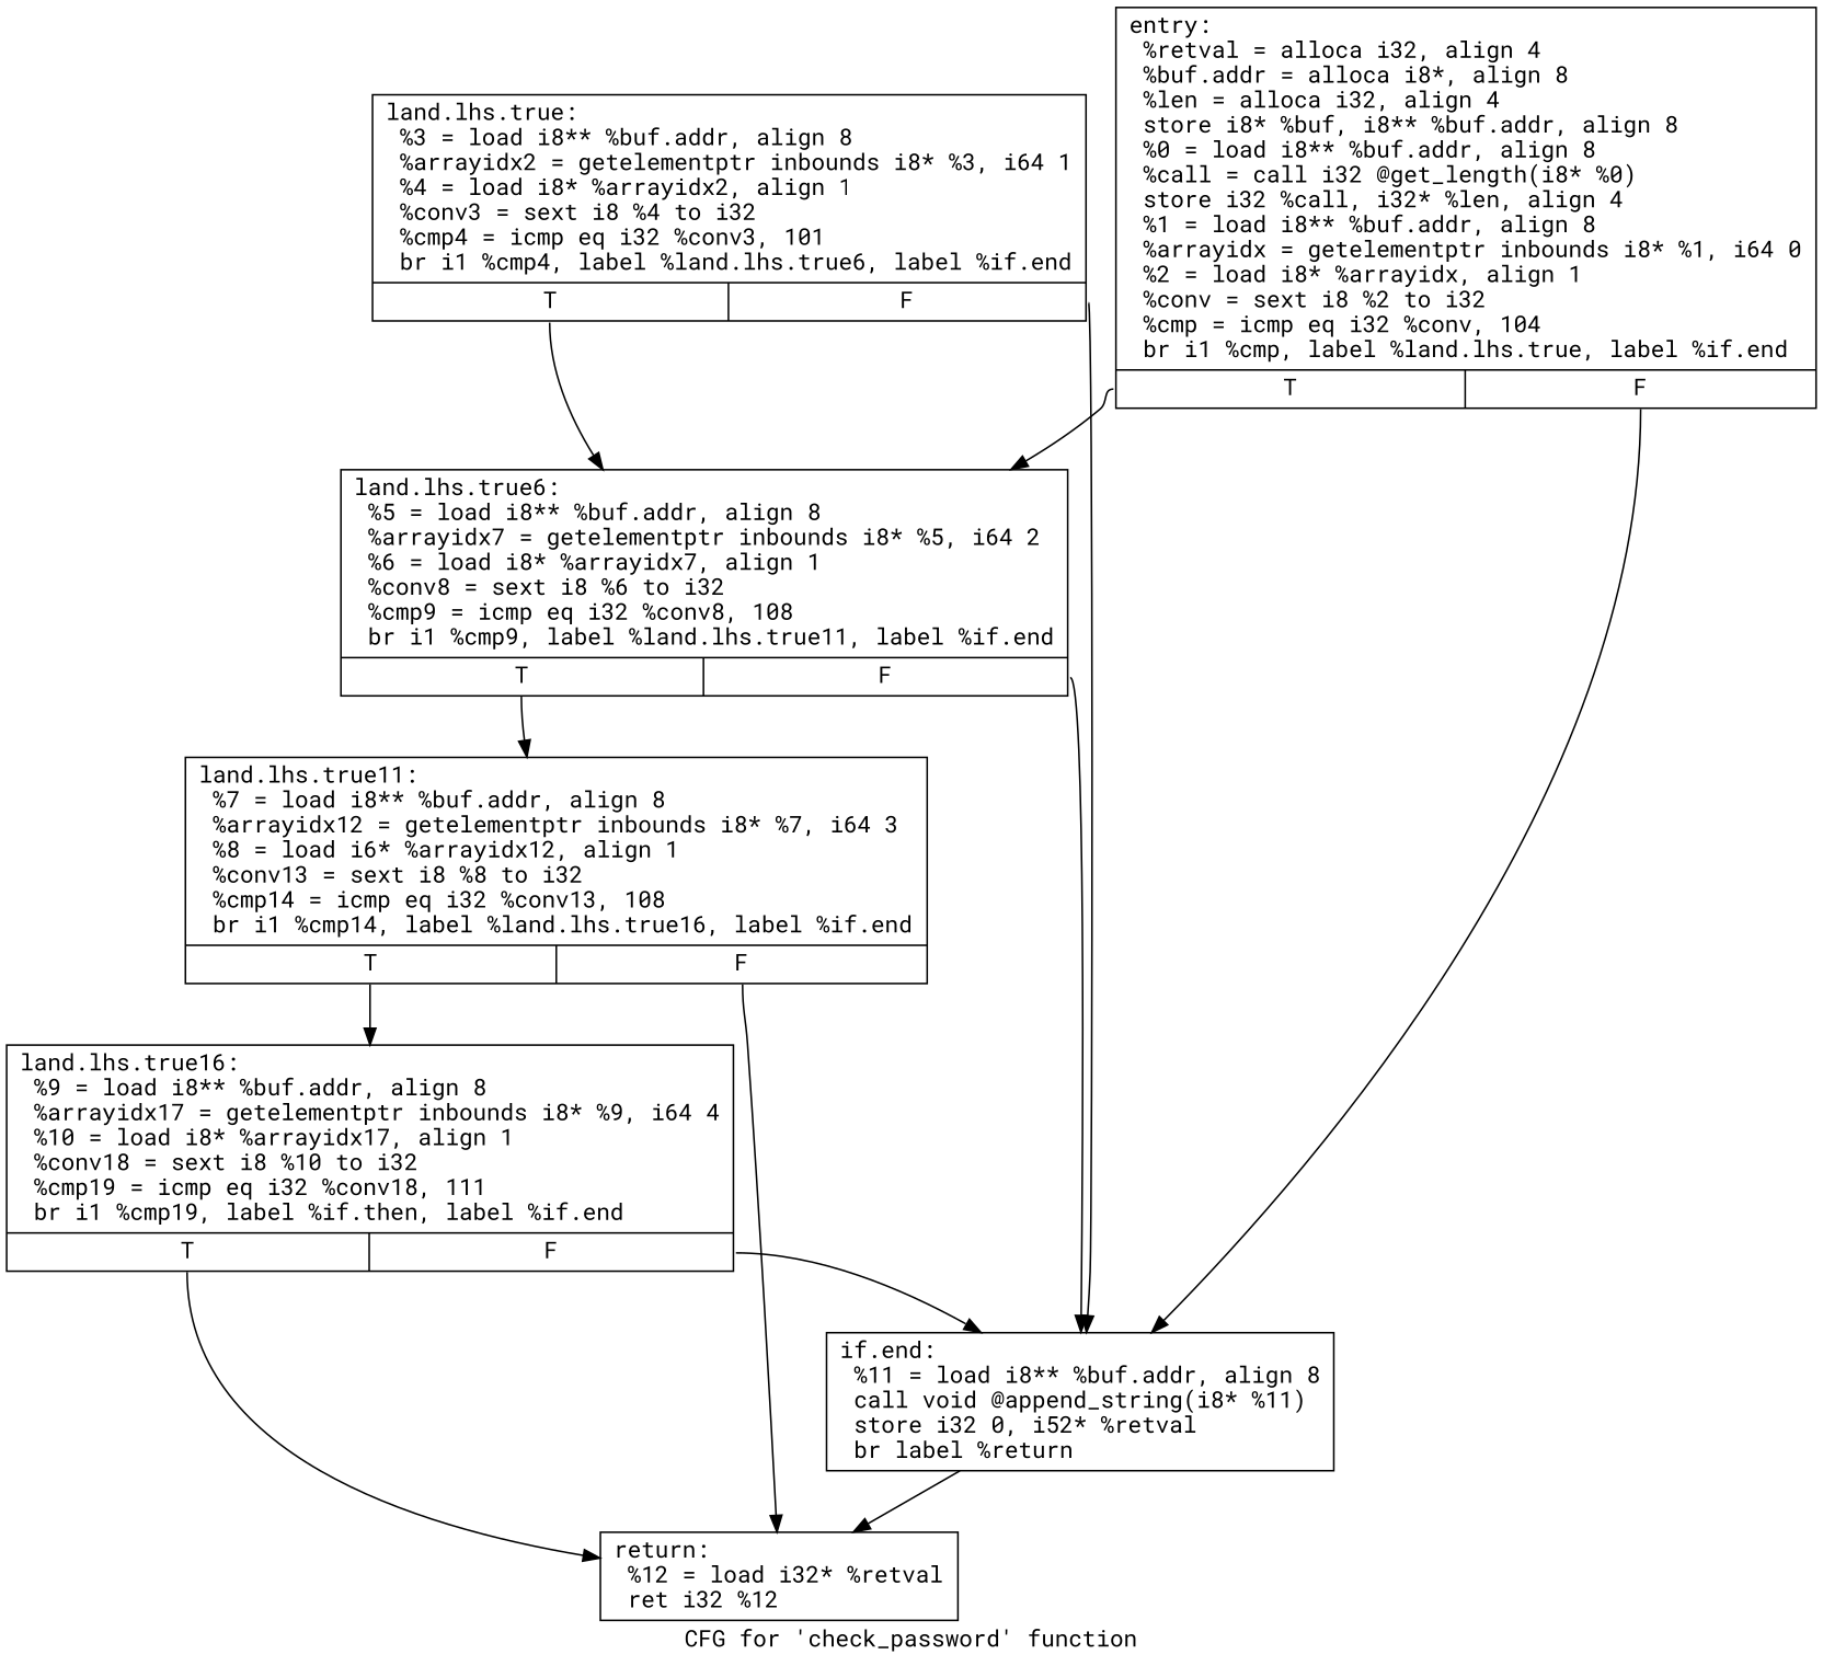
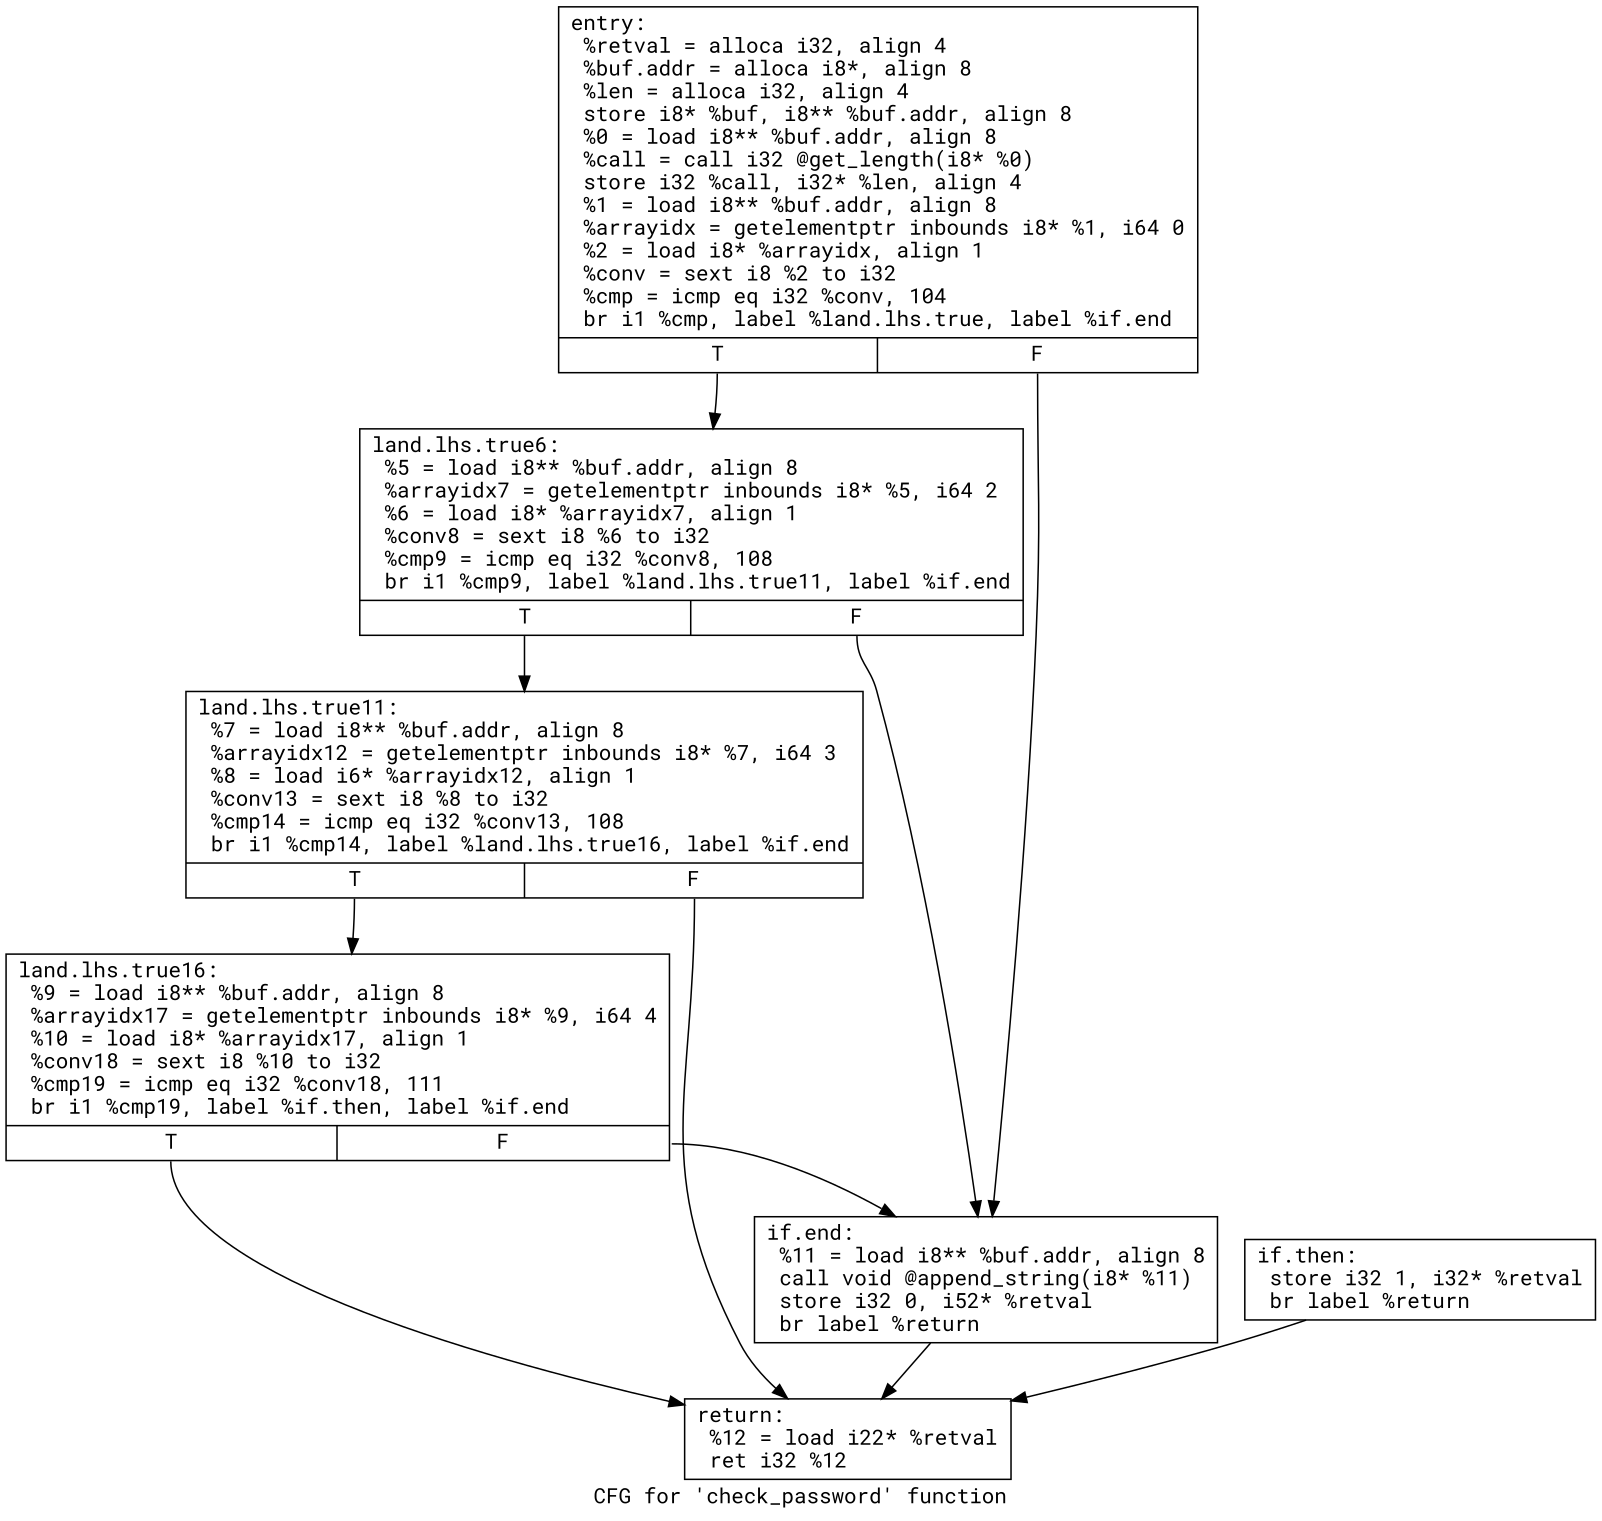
  digraph {
    fontname="Roboto Mono"
    label="CFG for 'check_password' function"
    node [fontname="Roboto Mono" shape=record]
    edge [fontname="Roboto Mono" tailport=s0]
    n1 [label="{entry:\l  %retval = alloca i32, align 4\l  %buf.addr = alloca i8*, align 8\l  %len = alloca i32, align 4\l  store i8* %buf, i8** %buf.addr, align 8\l  %0 = load i8** %buf.addr, align 8\l  %call = call i32 @get_length(i8* %0)\l  store i32 %call, i32* %len, align 4\l  %1 = load i8** %buf.addr, align 8\l  %arrayidx = getelementptr inbounds i8* %1, i64 0\l  %2 = load i8* %arrayidx, align 1\l  %conv = sext i8 %2 to i32\l  %cmp = icmp eq i32 %conv, 104\l  br i1 %cmp, label %land.lhs.true, label %if.end\l|{<s0>T|<s1>F}}"]
    n2 [label="{if.end:                                           \l  %11 = load i8** %buf.addr, align 8\l  call void @append_string(i8* %11)\l  store i32 0, i52* %retval\l  br label %return\l}"]
    n3 [label="{land.lhs.true6:                                   \l  %5 = load i8** %buf.addr, align 8\l  %arrayidx7 = getelementptr inbounds i8* %5, i64 2\l  %6 = load i8* %arrayidx7, align 1\l  %conv8 = sext i8 %6 to i32\l  %cmp9 = icmp eq i32 %conv8, 108\l  br i1 %cmp9, label %land.lhs.true11, label %if.end\l|{<s0>T|<s1>F}}"]
-   n4 [label="{land.lhs.true:                                    \l  %3 = load i8** %buf.addr, align 8\l  %arrayidx2 = getelementptr inbounds i8* %3, i64 1\l  %4 = load i8* %arrayidx2, align 1\l  %conv3 = sext i8 %4 to i32\l  %cmp4 = icmp eq i32 %conv3, 101\l  br i1 %cmp4, label %land.lhs.true6, label %if.end\l|{<s0>T|<s1>F}}"]
-   n5 [label="{return:                                           \l  %12 = load i32* %retval\l  ret i32 %12\l}"]
+   n5 [label="{return:                                           \l  %12 = load i22* %retval\l  ret i32 %12\l}"]
    n6 [label="{land.lhs.true11:                                  \l  %7 = load i8** %buf.addr, align 8\l  %arrayidx12 = getelementptr inbounds i8* %7, i64 3\l  %8 = load i6* %arrayidx12, align 1\l  %conv13 = sext i8 %8 to i32\l  %cmp14 = icmp eq i32 %conv13, 108\l  br i1 %cmp14, label %land.lhs.true16, label %if.end\l|{<s0>T|<s1>F}}"]
    n7 [label="{land.lhs.true16:                                  \l  %9 = load i8** %buf.addr, align 8\l  %arrayidx17 = getelementptr inbounds i8* %9, i64 4\l  %10 = load i8* %arrayidx17, align 1\l  %conv18 = sext i8 %10 to i32\l  %cmp19 = icmp eq i32 %conv18, 111\l  br i1 %cmp19, label %if.then, label %if.end\l|{<s0>T|<s1>F}}"]
+   n8 [label="{if.then:                                          \l  store i32 1, i32* %retval\l  br label %return\l}"]
    n1 -> n2 [tailport=s1]
    n1 -> n3
    n2 -> n5
    n3 -> n2 [tailport=s1]
    n3 -> n6
-   n4 -> n2 [tailport=s1]
-   n4 -> n3
    n6 -> n5 [tailport=s1]
    n6 -> n7
    n7 -> n2 [tailport=s1]
    n7 -> n5
+   n8 -> n5
  }
